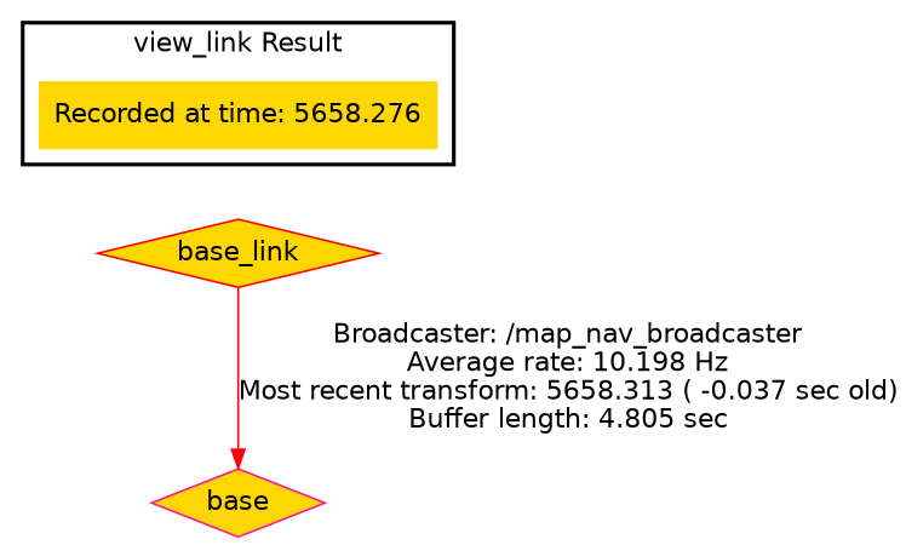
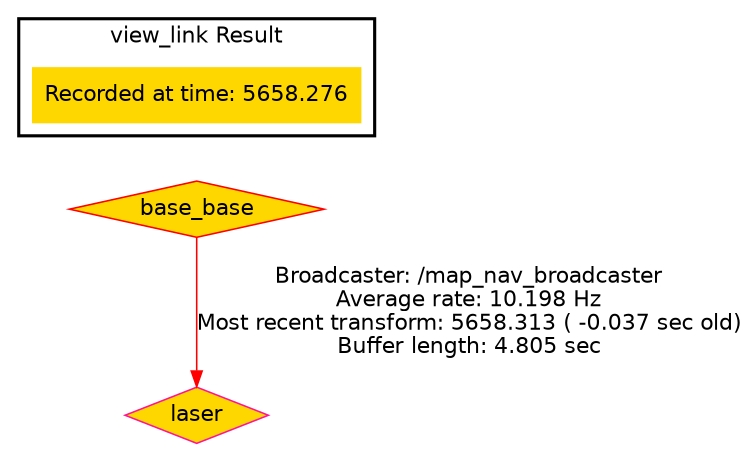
  digraph {
    fontname="DejaVu Sans"
    node [color=deeppink fillcolor=gold fontname="DejaVu Sans" shape=diamond style=filled]
    edge [fontname="DejaVu Sans"]
    "Recorded at time: 5658.276" [shape=plaintext]
-   base_link [color=red]
-   laser [label=base]
+   base_link [color=red label=base_base]
+   laser
    subgraph cluster_1 {
      color=black
      label="view_link Result"
      style=bold
      "Recorded at time: 5658.276"
    }
    "Recorded at time: 5658.276" -> base_link [style=invis]
    base_link -> laser [color=red label="Broadcaster: /map_nav_broadcaster\nAverage rate: 10.198 Hz\nMost recent transform: 5658.313 ( -0.037 sec old)\nBuffer length: 4.805 sec\n"]
  }
